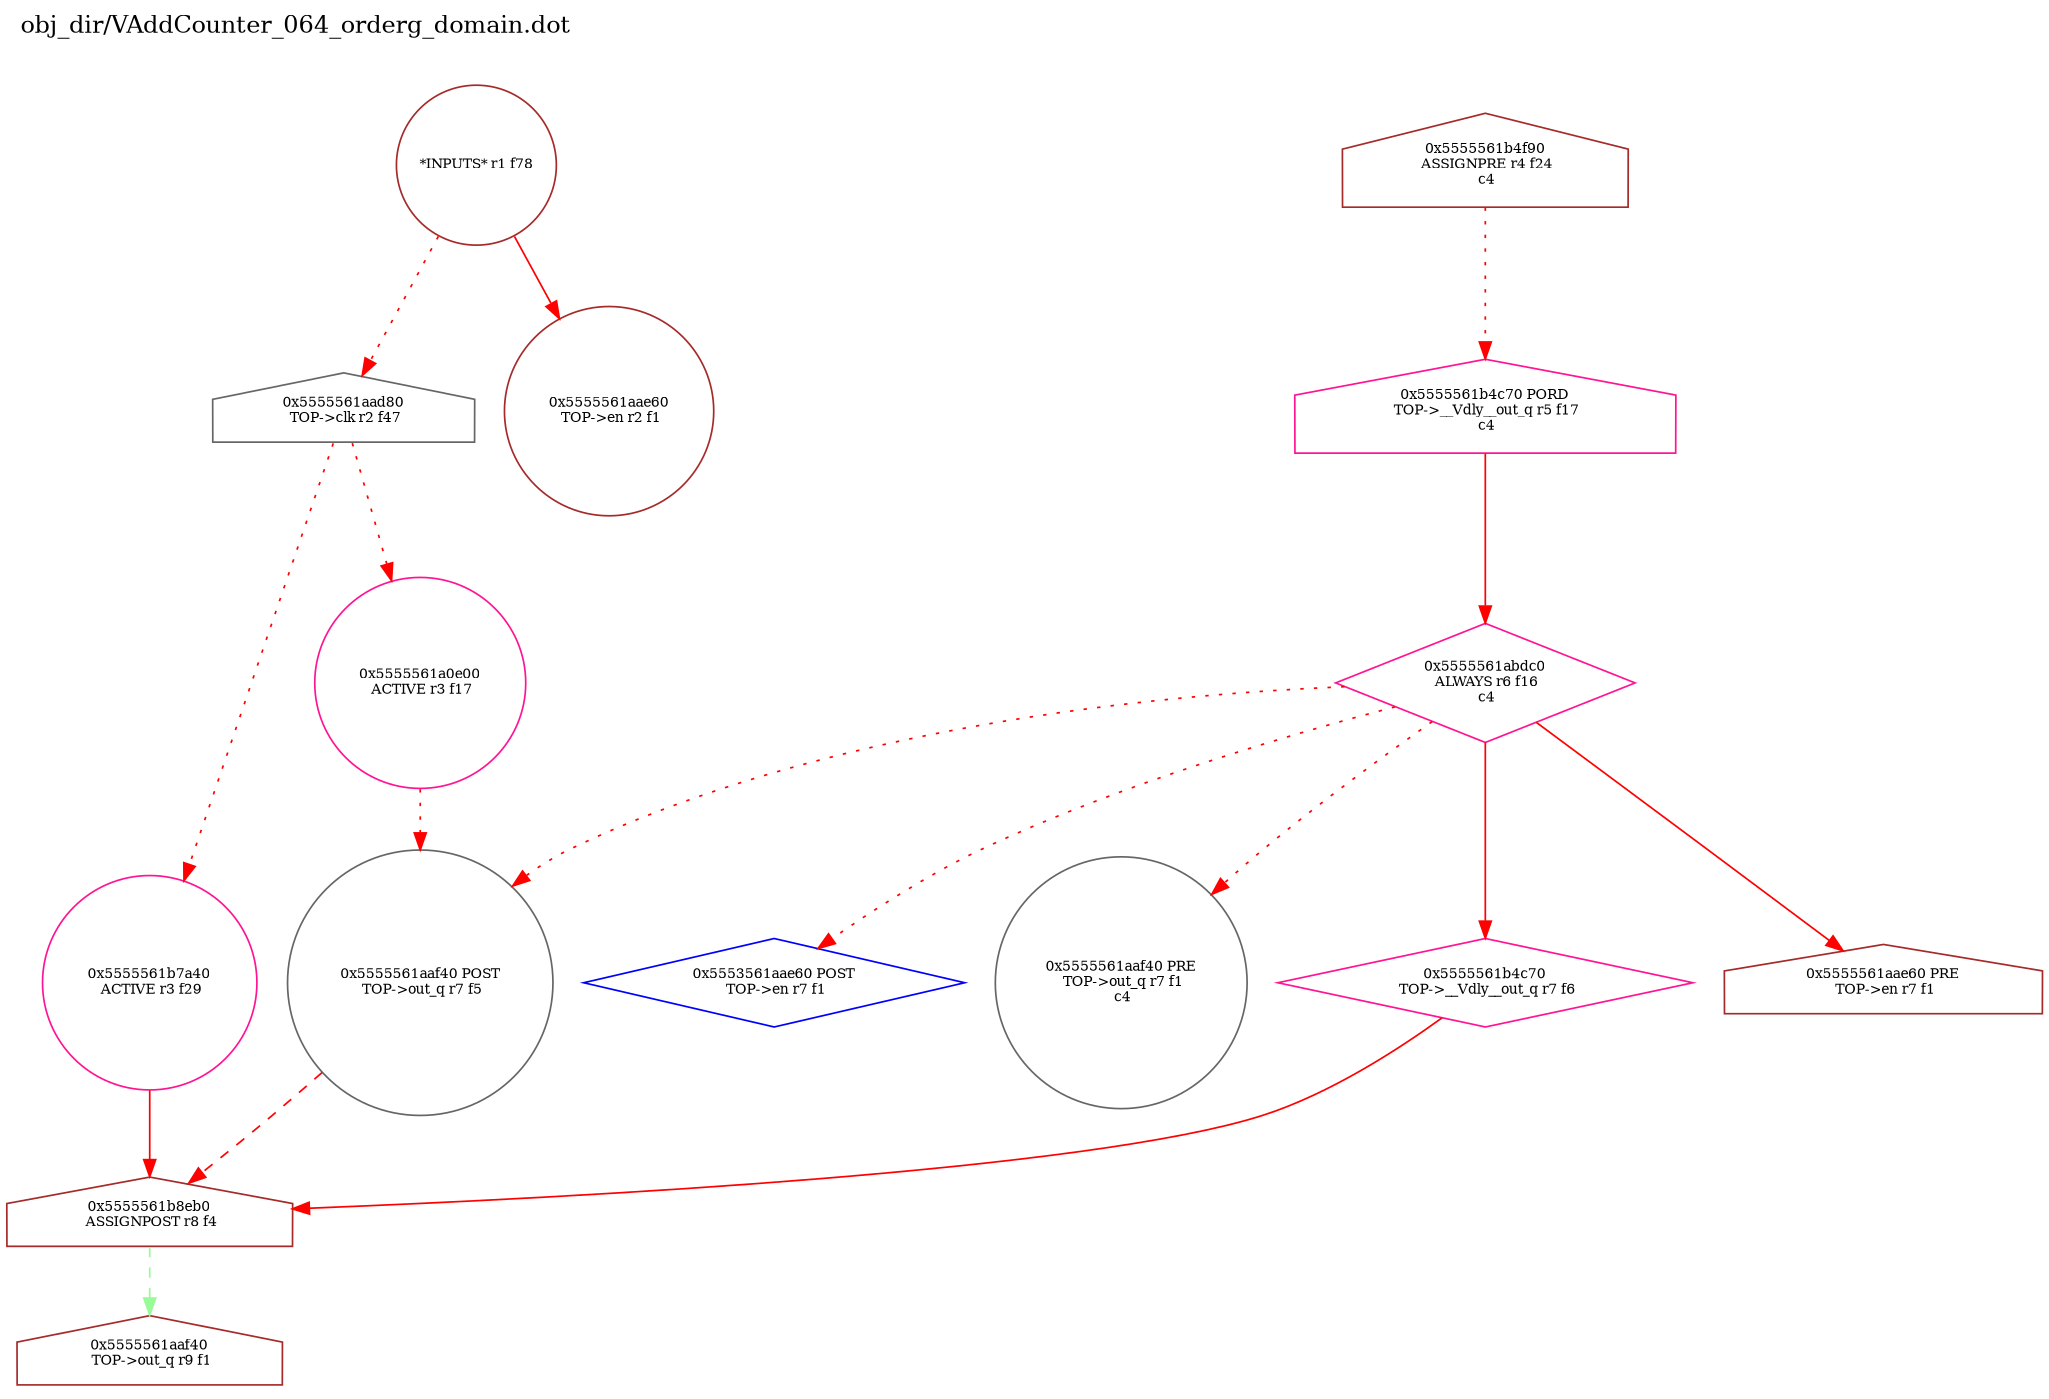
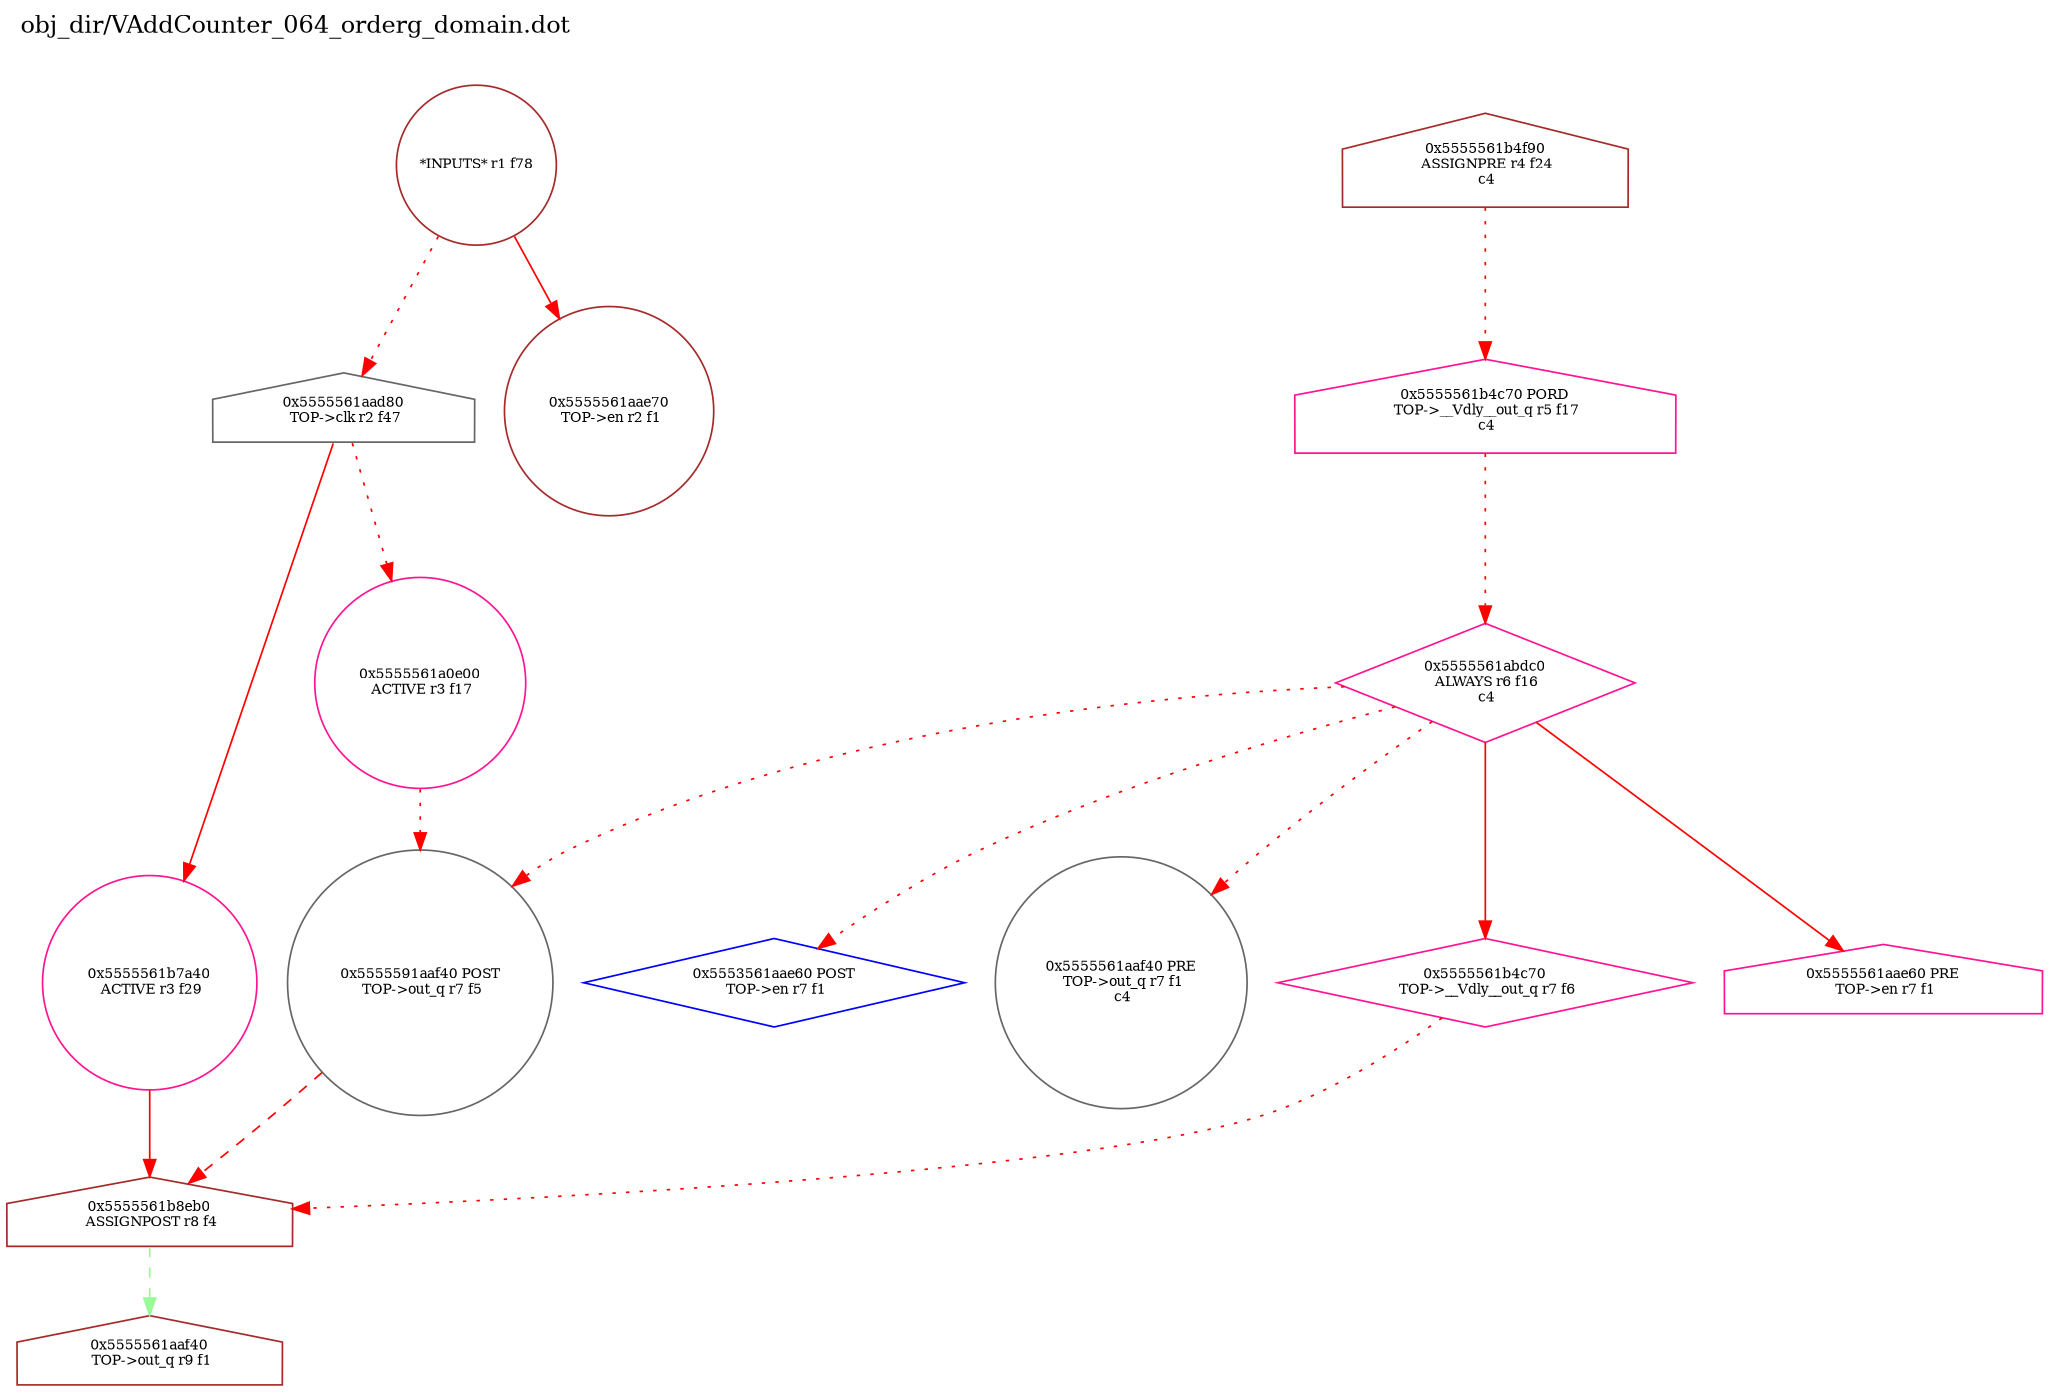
  digraph {
    label="obj_dir/VAddCounter_064_orderg_domain.dot"
    labeljust=l
    labelloc=t
    rankdir=TB
    node [color=brown fontsize=8 shape=circle]
    edge [color=red fontsize=8 style=dotted weight=32]
    n1 [label="*INPUTS* r1 f78"]
-   n2 [label="0x5555561aae60\n TOP->en r2 f1"]
+   n2 [label="0x5555561aae70\n TOP->en r2 f1"]
    n3 [color=gray40 label="0x5555561aad80\n TOP->clk r2 f47" shape=house]
    n4 [color=deeppink label="0x5555561a0e00\n ACTIVE r3 f17"]
    n5 [color=deeppink label="0x5555561b7a40\n ACTIVE r3 f29"]
-   n6 [color=gray40 label="0x5555561aaf40 POST\n TOP->out_q r7 f5"]
+   n6 [color=gray40 label="0x5555591aaf40 POST\n TOP->out_q r7 f5"]
    n7 [label="0x5555561b8eb0\n ASSIGNPOST r8 f4" shape=house]
    n8 [color=deeppink label="0x5555561abdc0\n ALWAYS r6 f16\n c4" shape=diamond]
    n9 [color=deeppink label="0x5555561b4c70\n TOP->__Vdly__out_q r7 f6" shape=diamond]
-   n10 [label="0x5555561aae60 PRE\n TOP->en r7 f1" shape=house]
+   n10 [color=deeppink label="0x5555561aae60 PRE\n TOP->en r7 f1" shape=house]
    n11 [color=blue label="0x5553561aae60 POST\n TOP->en r7 f1" shape=diamond]
    n12 [color=gray40 label="0x5555561aaf40 PRE\n TOP->out_q r7 f1\n c4"]
    n13 [label="0x5555561b4f90\n ASSIGNPRE r4 f24\n c4" shape=house]
    n14 [color=deeppink label="0x5555561b4c70 PORD\n TOP->__Vdly__out_q r5 f17\n c4" shape=house]
    n15 [label="0x5555561aaf40\n TOP->out_q r9 f1" shape=house]
    n1 -> n2 [style=solid weight=1]
    n1 -> n3 [weight=1]
    n3 -> n4 [weight=8]
-   n3 -> n5 [weight=8]
+   n3 -> n5 [style=solid weight=8]
    n4 -> n6
    n5 -> n7 [style=solid]
    n6 -> n7 [style=dashed weight=2]
    n7 -> n15 [color=PaleGreen style=dashed weight=1]
    n8 -> n6 [weight=2]
    n8 -> n9 [style=solid]
    n8 -> n10 [style=solid]
    n8 -> n11 [weight=2]
    n8 -> n12
-   n9 -> n7 [style=solid weight=8]
+   n9 -> n7 [weight=8]
    n13 -> n14
-   n14 -> n8 [style=solid]
+   n14 -> n8
  }
